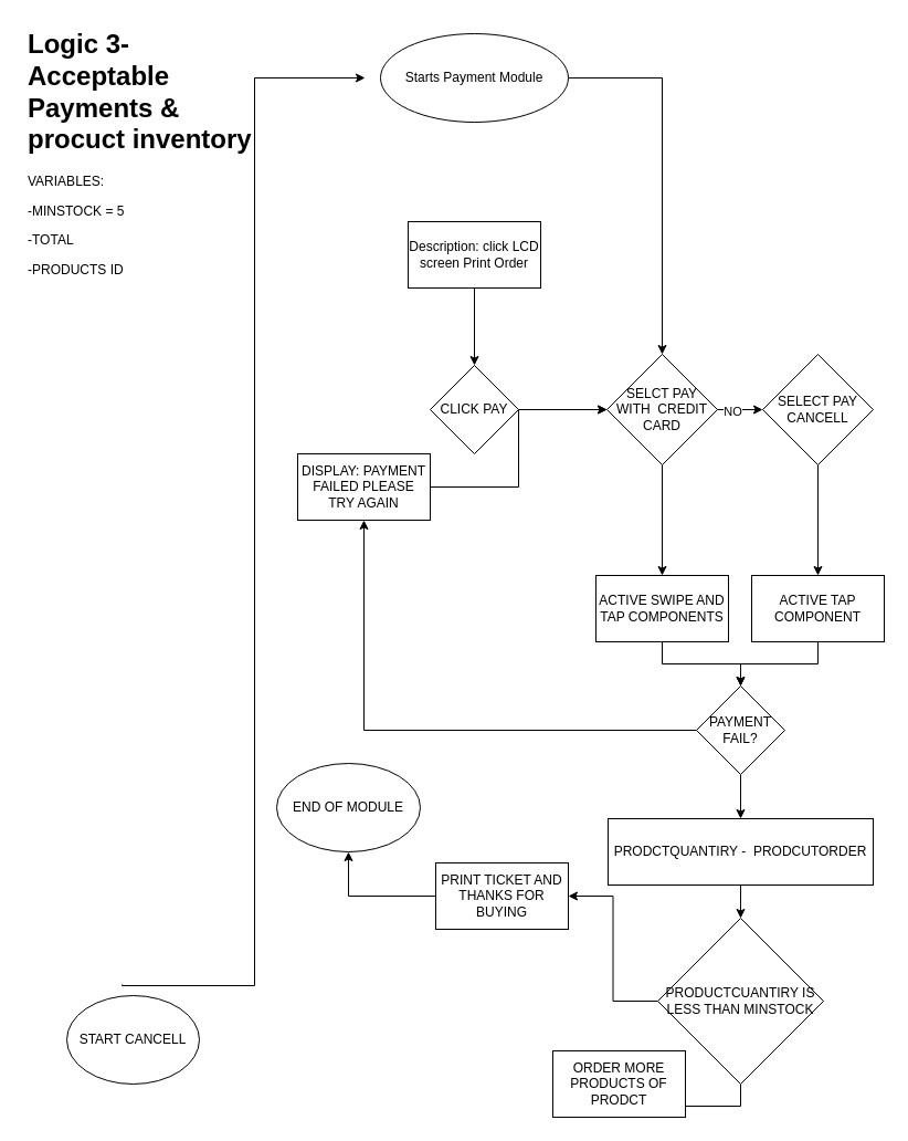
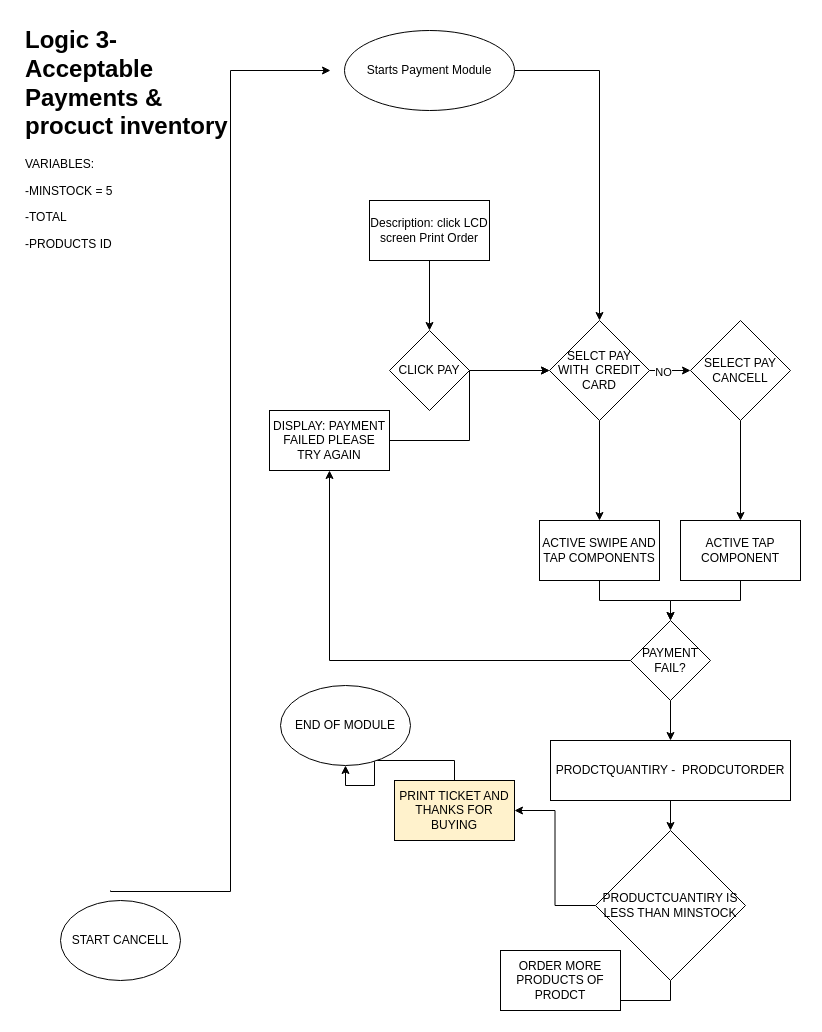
  <mxCell id="0" />
  <mxCell id="1" parent="0" />
  <mxCell id="2" value="" style="edgeStyle=orthogonalEdgeStyle;rounded=0;orthogonalLoop=1;jettySize=auto;html=1;" edge="1" parent="1" source="3" target="12"><mxGeometry relative="1" as="geometry" /></mxCell>
  <mxCell id="3" value="Starts Payment Module" style="ellipse;whiteSpace=wrap;html=1;" vertex="1" parent="1"><mxGeometry x="344" y="30" width="170" height="80" as="geometry" /></mxCell>
  <mxCell id="4" value="&lt;h1 style=&quot;border-color: var(--border-color);&quot;&gt;Logic 3- Acceptable Payments &amp;amp; procuct inventory&lt;/h1&gt;&lt;p&gt;VARIABLES:&lt;/p&gt;&lt;p&gt;-MINSTOCK = 5&lt;/p&gt;&lt;p&gt;-TOTAL&lt;/p&gt;&lt;p&gt;-PRODUCTS ID&lt;/p&gt;" style="text;html=1;strokeColor=none;fillColor=none;spacing=5;spacingTop=-20;whiteSpace=wrap;overflow=hidden;rounded=0;" vertex="1" parent="1"><mxGeometry x="20" y="20" width="230" height="260" as="geometry" /></mxCell>
  <mxCell id="5" value="" style="edgeStyle=orthogonalEdgeStyle;rounded=0;orthogonalLoop=1;jettySize=auto;html=1;" edge="1" parent="1" source="6" target="8"><mxGeometry relative="1" as="geometry" /></mxCell>
  <mxCell id="6" value="Description: click LCD screen Print Order" style="whiteSpace=wrap;html=1;" vertex="1" parent="1"><mxGeometry x="369" y="200" width="120" height="60" as="geometry" /></mxCell>
  <mxCell id="7" value="" style="edgeStyle=orthogonalEdgeStyle;rounded=0;orthogonalLoop=1;jettySize=auto;html=1;" edge="1" parent="1" source="8" target="12"><mxGeometry relative="1" as="geometry" /></mxCell>
  <mxCell id="8" value="CLICK PAY" style="rhombus;whiteSpace=wrap;html=1;" vertex="1" parent="1"><mxGeometry x="389" y="330" width="80" height="80" as="geometry" /></mxCell>
  <mxCell id="9" value="" style="edgeStyle=orthogonalEdgeStyle;rounded=0;orthogonalLoop=1;jettySize=auto;html=1;" edge="1" parent="1" source="12" target="14"><mxGeometry relative="1" as="geometry" /></mxCell>
  <mxCell id="10" value="NO" style="edgeLabel;html=1;align=center;verticalAlign=middle;resizable=0;points=[];" vertex="1" connectable="0" parent="9"><mxGeometry x="-0.366" y="-1" relative="1" as="geometry"><mxPoint as="offset" /></mxGeometry></mxCell>
  <mxCell id="11" value="" style="edgeStyle=orthogonalEdgeStyle;rounded=0;orthogonalLoop=1;jettySize=auto;html=1;" edge="1" parent="1" source="12" target="16"><mxGeometry relative="1" as="geometry" /></mxCell>
  <mxCell id="12" value="SELCT PAY WITH&amp;nbsp; CREDIT CARD" style="rhombus;whiteSpace=wrap;html=1;" vertex="1" parent="1"><mxGeometry x="549" y="320" width="100" height="100" as="geometry" /></mxCell>
  <mxCell id="13" value="" style="edgeStyle=orthogonalEdgeStyle;rounded=0;orthogonalLoop=1;jettySize=auto;html=1;" edge="1" parent="1" source="14" target="18"><mxGeometry relative="1" as="geometry" /></mxCell>
  <mxCell id="14" value="SELECT PAY CANCELL" style="rhombus;whiteSpace=wrap;html=1;" vertex="1" parent="1"><mxGeometry x="690" y="320" width="100" height="100" as="geometry" /></mxCell>
  <mxCell id="15" value="" style="edgeStyle=orthogonalEdgeStyle;rounded=0;orthogonalLoop=1;jettySize=auto;html=1;" edge="1" parent="1" source="16" target="21"><mxGeometry relative="1" as="geometry" /></mxCell>
  <mxCell id="16" value="ACTIVE SWIPE AND TAP COMPONENTS" style="whiteSpace=wrap;html=1;" vertex="1" parent="1"><mxGeometry x="539" y="520" width="120" height="60" as="geometry" /></mxCell>
  <mxCell id="17" style="edgeStyle=orthogonalEdgeStyle;rounded=0;orthogonalLoop=1;jettySize=auto;html=1;" edge="1" parent="1" source="18" target="21"><mxGeometry relative="1" as="geometry" /></mxCell>
  <mxCell id="18" value="ACTIVE TAP COMPONENT" style="whiteSpace=wrap;html=1;" vertex="1" parent="1"><mxGeometry x="680" y="520" width="120" height="60" as="geometry" /></mxCell>
  <mxCell id="19" value="" style="edgeStyle=orthogonalEdgeStyle;rounded=0;orthogonalLoop=1;jettySize=auto;html=1;" edge="1" parent="1" source="21" target="23"><mxGeometry relative="1" as="geometry" /></mxCell>
  <mxCell id="20" value="" style="edgeStyle=orthogonalEdgeStyle;rounded=0;orthogonalLoop=1;jettySize=auto;html=1;" edge="1" parent="1" source="21" target="25"><mxGeometry relative="1" as="geometry" /></mxCell>
  <mxCell id="21" value="PAYMENT FAIL?" style="rhombus;whiteSpace=wrap;html=1;" vertex="1" parent="1"><mxGeometry x="630" y="620" width="80" height="80" as="geometry" /></mxCell>
  <mxCell id="22" style="edgeStyle=orthogonalEdgeStyle;rounded=0;orthogonalLoop=1;jettySize=auto;html=1;" edge="1" parent="1" source="23" target="12"><mxGeometry relative="1" as="geometry" /></mxCell>
  <mxCell id="23" value="DISPLAY: PAYMENT FAILED PLEASE TRY AGAIN" style="whiteSpace=wrap;html=1;" vertex="1" parent="1"><mxGeometry x="269" y="410" width="120" height="60" as="geometry" /></mxCell>
  <mxCell id="24" value="" style="edgeStyle=orthogonalEdgeStyle;rounded=0;orthogonalLoop=1;jettySize=auto;html=1;" edge="1" parent="1" source="25" target="28"><mxGeometry relative="1" as="geometry" /></mxCell>
  <mxCell id="25" value="PRODCTQUANTIRY -&amp;nbsp; PRODCUTORDER" style="whiteSpace=wrap;html=1;" vertex="1" parent="1"><mxGeometry x="550" y="740" width="240" height="60" as="geometry" /></mxCell>
  <mxCell id="26" value="" style="edgeStyle=orthogonalEdgeStyle;rounded=0;orthogonalLoop=1;jettySize=auto;html=1;" edge="1" parent="1" source="28" target="30"><mxGeometry relative="1" as="geometry" /></mxCell>
  <mxCell id="27" style="edgeStyle=orthogonalEdgeStyle;rounded=0;orthogonalLoop=1;jettySize=auto;html=1;entryX=1;entryY=0.75;entryDx=0;entryDy=0;" edge="1" parent="1" source="28" target="32"><mxGeometry relative="1" as="geometry" /></mxCell>
  <mxCell id="28" value="PRODUCTCUANTIRY IS LESS THAN MINSTOCK" style="rhombus;whiteSpace=wrap;html=1;" vertex="1" parent="1"><mxGeometry x="595" y="830" width="150" height="150" as="geometry" /></mxCell>
  <mxCell id="29" value="" style="edgeStyle=orthogonalEdgeStyle;rounded=0;orthogonalLoop=1;jettySize=auto;html=1;" edge="1" parent="1" source="30" target="31"><mxGeometry relative="1" as="geometry" /></mxCell>
- <mxCell id="30" value="PRINT TICKET AND THANKS FOR BUYING" style="whiteSpace=wrap;html=1;" vertex="1" parent="1"><mxGeometry x="394" y="780" width="120" height="60" as="geometry" /></mxCell>
- <mxCell id="31" value="END OF MODULE" style="ellipse;whiteSpace=wrap;html=1;" vertex="1" parent="1"><mxGeometry x="250" y="690" width="130" height="80" as="geometry" /></mxCell>
+ <mxCell id="30" value="PRINT TICKET AND THANKS FOR BUYING" style="whiteSpace=wrap;html=1;fillColor=#fff2cc;" vertex="1" parent="1"><mxGeometry x="394" y="780" width="120" height="60" as="geometry" /></mxCell>
+ <mxCell id="31" value="END OF MODULE" style="ellipse;whiteSpace=wrap;html=1;" vertex="1" parent="1"><mxGeometry x="280" y="685" width="130" height="80" as="geometry" /></mxCell>
  <mxCell id="32" value="ORDER MORE PRODUCTS OF PRODCT" style="whiteSpace=wrap;html=1;" vertex="1" parent="1"><mxGeometry x="500" y="950" width="120" height="60" as="geometry" /></mxCell>
  <mxCell id="33" style="edgeStyle=orthogonalEdgeStyle;rounded=0;orthogonalLoop=1;jettySize=auto;html=1;" edge="1" parent="1"><mxGeometry relative="1" as="geometry"><mxPoint x="330" y="70" as="targetPoint" /><mxPoint x="110" y="890" as="sourcePoint" /><Array as="points"><mxPoint x="230" y="891" /><mxPoint x="230" y="70" /></Array></mxGeometry></mxCell>
  <mxCell id="34" value="START CANCELL" style="ellipse;whiteSpace=wrap;html=1;" vertex="1" parent="1"><mxGeometry x="60" y="900" width="120" height="80" as="geometry" /></mxCell>
